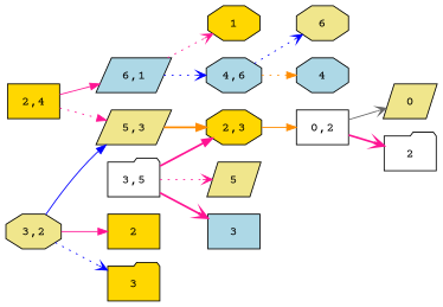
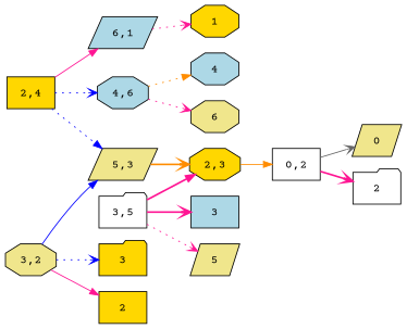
  digraph {
    fontname="Courier Prime"
    rankdir=LR
    node [fillcolor=gold fontname="Courier Prime" shape=octagon style=filled]
    edge [arrowhead=vee color=deeppink fontname="Courier Prime" style=dotted]
    n1 [label="2,4" shape=box]
    n2 [fillcolor=khaki label="5,3" shape=parallelogram]
    n3 [fillcolor=lightblue label="6,1" shape=parallelogram]
    n4 [label="2,3"]
    n5 [fillcolor=lightblue label="4,6"]
    n6 [label=1]
    n7 [fillcolor=white label="0,2" shape=box]
    n8 [fillcolor=khaki label="3,2"]
    n9 [label=3 shape=folder]
    n10 [label=2 shape=box]
    n11 [fillcolor=khaki label=0 shape=parallelogram]
    n12 [fillcolor=white label=2 shape=folder]
    n13 [fillcolor=white label="3,5" shape=folder]
    n14 [fillcolor=lightblue label=3 shape=box]
    n15 [fillcolor=khaki label=5 shape=parallelogram]
    n16 [fillcolor=lightblue label=4]
    n17 [fillcolor=khaki label=6]
-   n1 -> n2 [arrowhead=normal]
+   n1 -> n2 [arrowhead=normal color=blue]
    n1 -> n3 [arrowhead=normal style=solid]
-   n2 -> n4 [arrowhead=normal color=darkorange style=bold]
-   n3 -> n5 [color=blue]
+   n2 -> n4 [color=darkorange style=bold]
+   n1 -> n5 [color=blue]
    n3 -> n6
    n4 -> n7 [arrowhead=normal color=darkorange style=solid]
    n5 -> n16 [arrowhead=normal color=darkorange]
-   n5 -> n17 [color=blue]
+   n5 -> n17
    n7 -> n11 [color=gray40 style=solid]
    n7 -> n12 [style=bold]
    n8 -> n2 [arrowhead=normal color=blue style=solid]
    n8 -> n9 [color=blue]
    n8 -> n10 [arrowhead=normal style=solid]
    n13 -> n4 [arrowhead=normal style=bold]
    n13 -> n14 [style=bold]
    n13 -> n15
  }
